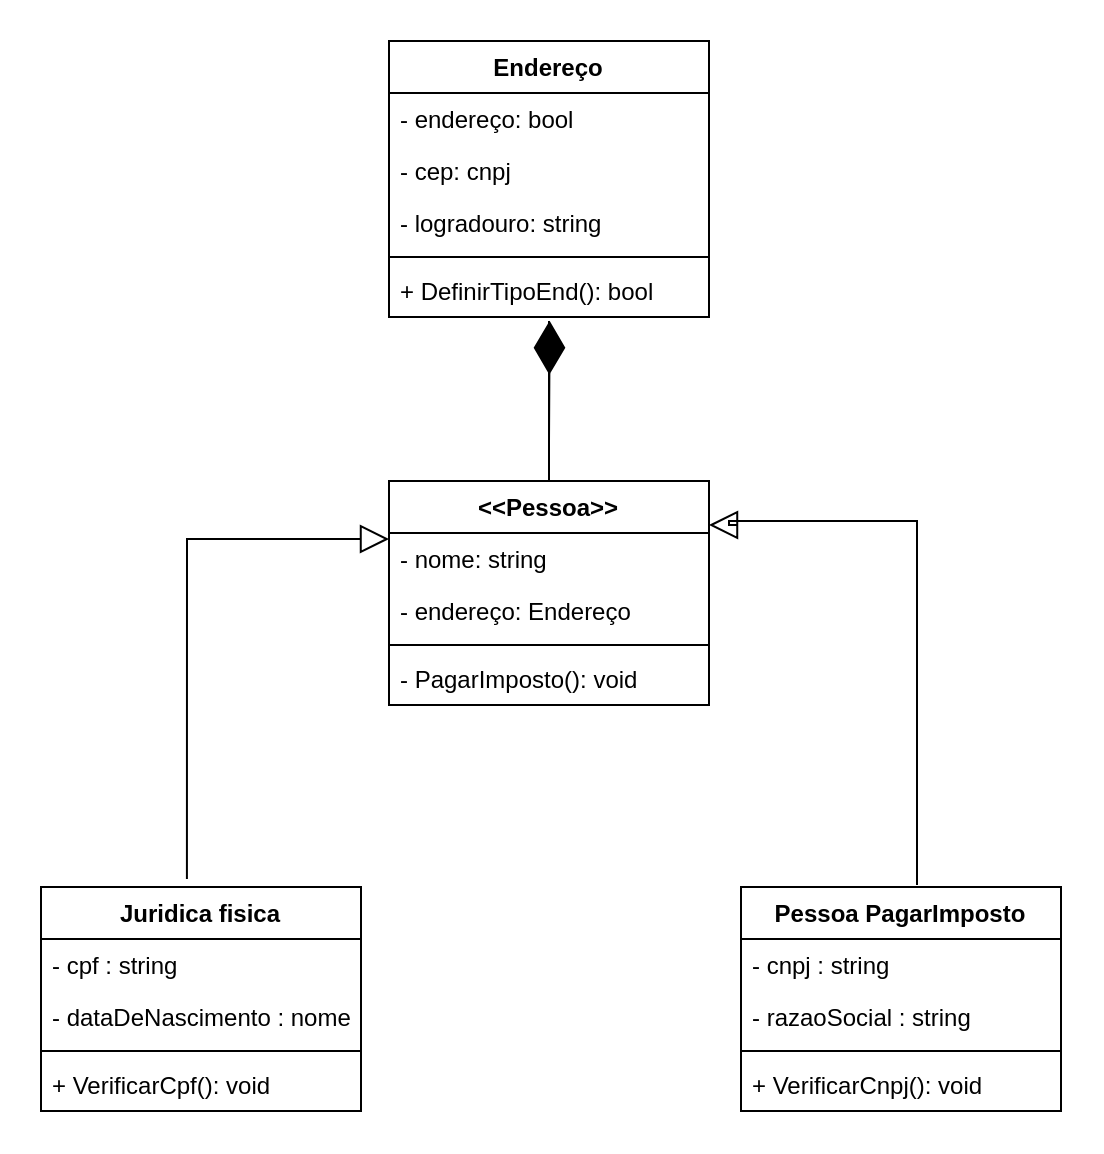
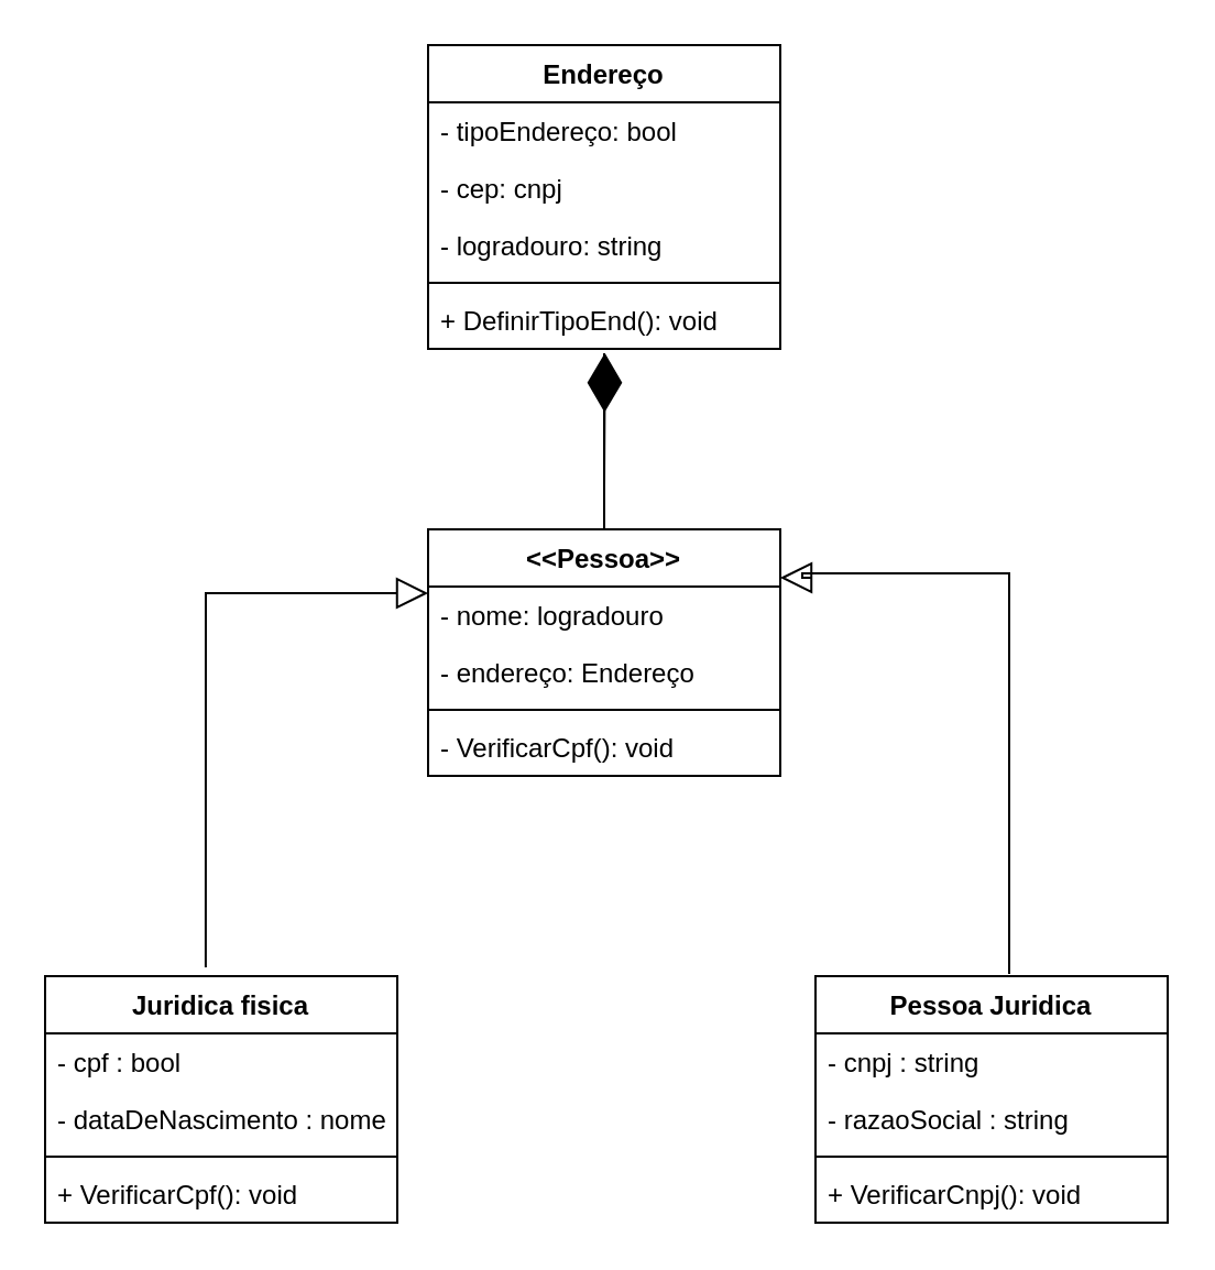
  <mxCell id="0" />
  <mxCell id="1" parent="0" />
  <mxCell id="2" value="&lt;&lt;Pessoa&gt;&gt;" style="swimlane;fontStyle=1;align=center;verticalAlign=top;childLayout=stackLayout;horizontal=1;startSize=26;horizontalStack=0;resizeParent=1;resizeParentMax=0;resizeLast=0;collapsible=1;marginBottom=0;" parent="1" vertex="1"><mxGeometry x="194" y="240" width="160" height="112" as="geometry" /></mxCell>
- <mxCell id="3" value="- nome: string         " style="text;strokeColor=none;fillColor=none;align=left;verticalAlign=top;spacingLeft=4;spacingRight=4;overflow=hidden;rotatable=0;points=[[0,0.5],[1,0.5]];portConstraint=eastwest;" parent="2" vertex="1"><mxGeometry y="26" width="160" height="26" as="geometry" /></mxCell>
+ <mxCell id="3" value="- nome: logradouro         " style="text;strokeColor=none;fillColor=none;align=left;verticalAlign=top;spacingLeft=4;spacingRight=4;overflow=hidden;rotatable=0;points=[[0,0.5],[1,0.5]];portConstraint=eastwest;" parent="2" vertex="1"><mxGeometry y="26" width="160" height="26" as="geometry" /></mxCell>
  <mxCell id="4" value="- endereço: Endereço         " style="text;strokeColor=none;fillColor=none;align=left;verticalAlign=top;spacingLeft=4;spacingRight=4;overflow=hidden;rotatable=0;points=[[0,0.5],[1,0.5]];portConstraint=eastwest;" parent="2" vertex="1"><mxGeometry y="52" width="160" height="26" as="geometry" /></mxCell>
  <mxCell id="5" value="" style="line;strokeWidth=1;fillColor=none;align=left;verticalAlign=middle;spacingTop=-1;spacingLeft=3;spacingRight=3;rotatable=0;labelPosition=right;points=[];portConstraint=eastwest;" parent="2" vertex="1"><mxGeometry y="78" width="160" height="8" as="geometry" /></mxCell>
- <mxCell id="6" value="- PagarImposto(): void" style="text;strokeColor=none;fillColor=none;align=left;verticalAlign=top;spacingLeft=4;spacingRight=4;overflow=hidden;rotatable=0;points=[[0,0.5],[1,0.5]];portConstraint=eastwest;" parent="2" vertex="1"><mxGeometry y="86" width="160" height="26" as="geometry" /></mxCell>
+ <mxCell id="6" value="- VerificarCpf(): void" style="text;strokeColor=none;fillColor=none;align=left;verticalAlign=top;spacingLeft=4;spacingRight=4;overflow=hidden;rotatable=0;points=[[0,0.5],[1,0.5]];portConstraint=eastwest;" parent="2" vertex="1"><mxGeometry y="86" width="160" height="26" as="geometry" /></mxCell>
  <mxCell id="7" value="" style="endArrow=block;endFill=0;endSize=12;html=1;rounded=0;edgeStyle=orthogonalEdgeStyle;exitX=0.55;exitY=-0.009;exitDx=0;exitDy=0;exitPerimeter=0;" parent="1" edge="1" source="21"><mxGeometry width="160" relative="1" as="geometry"><mxPoint x="454" y="440" as="sourcePoint" /><mxPoint x="354" y="262" as="targetPoint" /><Array as="points"><mxPoint x="458" y="260" /><mxPoint x="364" y="260" /><mxPoint x="364" y="262" /></Array></mxGeometry></mxCell>
  <mxCell id="8" value="" style="endArrow=block;endFill=0;endSize=12;html=1;rounded=0;edgeStyle=orthogonalEdgeStyle;exitX=0.456;exitY=-0.036;exitDx=0;exitDy=0;exitPerimeter=0;" parent="1" source="16" edge="1"><mxGeometry width="160" relative="1" as="geometry"><mxPoint x="114" y="453" as="sourcePoint" /><mxPoint x="194" y="269" as="targetPoint" /><Array as="points"><mxPoint x="93" y="269" /></Array></mxGeometry></mxCell>
  <mxCell id="9" value="Endereço" style="swimlane;fontStyle=1;align=center;verticalAlign=top;childLayout=stackLayout;horizontal=1;startSize=26;horizontalStack=0;resizeParent=1;resizeParentMax=0;resizeLast=0;collapsible=1;marginBottom=0;" parent="1" vertex="1"><mxGeometry x="194" y="20" width="160" height="138" as="geometry" /></mxCell>
- <mxCell id="10" value="- endereço: bool" style="text;strokeColor=none;fillColor=none;align=left;verticalAlign=top;spacingLeft=4;spacingRight=4;overflow=hidden;rotatable=0;points=[[0,0.5],[1,0.5]];portConstraint=eastwest;" parent="9" vertex="1"><mxGeometry y="26" width="160" height="26" as="geometry" /></mxCell>
+ <mxCell id="10" value="- tipoEndereço: bool" style="text;strokeColor=none;fillColor=none;align=left;verticalAlign=top;spacingLeft=4;spacingRight=4;overflow=hidden;rotatable=0;points=[[0,0.5],[1,0.5]];portConstraint=eastwest;" parent="9" vertex="1"><mxGeometry y="26" width="160" height="26" as="geometry" /></mxCell>
  <mxCell id="11" value="- cep: cnpj" style="text;strokeColor=none;fillColor=none;align=left;verticalAlign=top;spacingLeft=4;spacingRight=4;overflow=hidden;rotatable=0;points=[[0,0.5],[1,0.5]];portConstraint=eastwest;" parent="9" vertex="1"><mxGeometry y="52" width="160" height="26" as="geometry" /></mxCell>
  <mxCell id="12" value="- logradouro: string" style="text;strokeColor=none;fillColor=none;align=left;verticalAlign=top;spacingLeft=4;spacingRight=4;overflow=hidden;rotatable=0;points=[[0,0.5],[1,0.5]];portConstraint=eastwest;" parent="9" vertex="1"><mxGeometry y="78" width="160" height="26" as="geometry" /></mxCell>
  <mxCell id="13" value="" style="line;strokeWidth=1;fillColor=none;align=left;verticalAlign=middle;spacingTop=-1;spacingLeft=3;spacingRight=3;rotatable=0;labelPosition=right;points=[];portConstraint=eastwest;" parent="9" vertex="1"><mxGeometry y="104" width="160" height="8" as="geometry" /></mxCell>
- <mxCell id="14" value="+ DefinirTipoEnd(): bool" style="text;strokeColor=none;fillColor=none;align=left;verticalAlign=top;spacingLeft=4;spacingRight=4;overflow=hidden;rotatable=0;points=[[0,0.5],[1,0.5]];portConstraint=eastwest;" parent="9" vertex="1"><mxGeometry y="112" width="160" height="26" as="geometry" /></mxCell>
+ <mxCell id="14" value="+ DefinirTipoEnd(): void" style="text;strokeColor=none;fillColor=none;align=left;verticalAlign=top;spacingLeft=4;spacingRight=4;overflow=hidden;rotatable=0;points=[[0,0.5],[1,0.5]];portConstraint=eastwest;" parent="9" vertex="1"><mxGeometry y="112" width="160" height="26" as="geometry" /></mxCell>
  <mxCell id="15" value="" style="endArrow=diamondThin;endFill=1;endSize=24;html=1;rounded=0;exitX=0.5;exitY=0;exitDx=0;exitDy=0;entryX=0.502;entryY=1.072;entryDx=0;entryDy=0;entryPerimeter=0;" parent="1" source="2" target="14" edge="1"><mxGeometry width="160" relative="1" as="geometry"><mxPoint x="274" y="150" as="sourcePoint" /><mxPoint x="274" y="150" as="targetPoint" /><Array as="points"><mxPoint x="274" y="160" /><mxPoint x="274" y="180" /><mxPoint x="274" y="200" /><mxPoint x="274" y="210" /><mxPoint x="274" y="220" /></Array></mxGeometry></mxCell>
  <mxCell id="16" value="Juridica fisica" style="swimlane;fontStyle=1;align=center;verticalAlign=top;childLayout=stackLayout;horizontal=1;startSize=26;horizontalStack=0;resizeParent=1;resizeParentMax=0;resizeLast=0;collapsible=1;marginBottom=0;" vertex="1" parent="1"><mxGeometry x="20" y="443" width="160" height="112" as="geometry" /></mxCell>
- <mxCell id="17" value="- cpf : string" style="text;strokeColor=none;fillColor=none;align=left;verticalAlign=top;spacingLeft=4;spacingRight=4;overflow=hidden;rotatable=0;points=[[0,0.5],[1,0.5]];portConstraint=eastwest;" vertex="1" parent="16"><mxGeometry y="26" width="160" height="26" as="geometry" /></mxCell>
+ <mxCell id="17" value="- cpf : bool" style="text;strokeColor=none;fillColor=none;align=left;verticalAlign=top;spacingLeft=4;spacingRight=4;overflow=hidden;rotatable=0;points=[[0,0.5],[1,0.5]];portConstraint=eastwest;" vertex="1" parent="16"><mxGeometry y="26" width="160" height="26" as="geometry" /></mxCell>
  <mxCell id="18" value="- dataDeNascimento : nome" style="text;strokeColor=none;fillColor=none;align=left;verticalAlign=top;spacingLeft=4;spacingRight=4;overflow=hidden;rotatable=0;points=[[0,0.5],[1,0.5]];portConstraint=eastwest;" vertex="1" parent="16"><mxGeometry y="52" width="160" height="26" as="geometry" /></mxCell>
  <mxCell id="19" value="" style="line;strokeWidth=1;fillColor=none;align=left;verticalAlign=middle;spacingTop=-1;spacingLeft=3;spacingRight=3;rotatable=0;labelPosition=right;points=[];portConstraint=eastwest;" vertex="1" parent="16"><mxGeometry y="78" width="160" height="8" as="geometry" /></mxCell>
  <mxCell id="20" value="+ VerificarCpf(): void" style="text;strokeColor=none;fillColor=none;align=left;verticalAlign=top;spacingLeft=4;spacingRight=4;overflow=hidden;rotatable=0;points=[[0,0.5],[1,0.5]];portConstraint=eastwest;" vertex="1" parent="16"><mxGeometry y="86" width="160" height="26" as="geometry" /></mxCell>
- <mxCell id="21" value="Pessoa PagarImposto" style="swimlane;fontStyle=1;align=center;verticalAlign=top;childLayout=stackLayout;horizontal=1;startSize=26;horizontalStack=0;resizeParent=1;resizeParentMax=0;resizeLast=0;collapsible=1;marginBottom=0;" vertex="1" parent="1"><mxGeometry x="370" y="443" width="160" height="112" as="geometry" /></mxCell>
+ <mxCell id="21" value="Pessoa Juridica" style="swimlane;fontStyle=1;align=center;verticalAlign=top;childLayout=stackLayout;horizontal=1;startSize=26;horizontalStack=0;resizeParent=1;resizeParentMax=0;resizeLast=0;collapsible=1;marginBottom=0;" vertex="1" parent="1"><mxGeometry x="370" y="443" width="160" height="112" as="geometry" /></mxCell>
  <mxCell id="22" value="- cnpj : string" style="text;strokeColor=none;fillColor=none;align=left;verticalAlign=top;spacingLeft=4;spacingRight=4;overflow=hidden;rotatable=0;points=[[0,0.5],[1,0.5]];portConstraint=eastwest;" vertex="1" parent="21"><mxGeometry y="26" width="160" height="26" as="geometry" /></mxCell>
  <mxCell id="23" value="- razaoSocial : string" style="text;strokeColor=none;fillColor=none;align=left;verticalAlign=top;spacingLeft=4;spacingRight=4;overflow=hidden;rotatable=0;points=[[0,0.5],[1,0.5]];portConstraint=eastwest;" vertex="1" parent="21"><mxGeometry y="52" width="160" height="26" as="geometry" /></mxCell>
  <mxCell id="24" value="" style="line;strokeWidth=1;fillColor=none;align=left;verticalAlign=middle;spacingTop=-1;spacingLeft=3;spacingRight=3;rotatable=0;labelPosition=right;points=[];portConstraint=eastwest;" vertex="1" parent="21"><mxGeometry y="78" width="160" height="8" as="geometry" /></mxCell>
  <mxCell id="25" value="+ VerificarCnpj(): void" style="text;strokeColor=none;fillColor=none;align=left;verticalAlign=top;spacingLeft=4;spacingRight=4;overflow=hidden;rotatable=0;points=[[0,0.5],[1,0.5]];portConstraint=eastwest;" vertex="1" parent="21"><mxGeometry y="86" width="160" height="26" as="geometry" /></mxCell>
